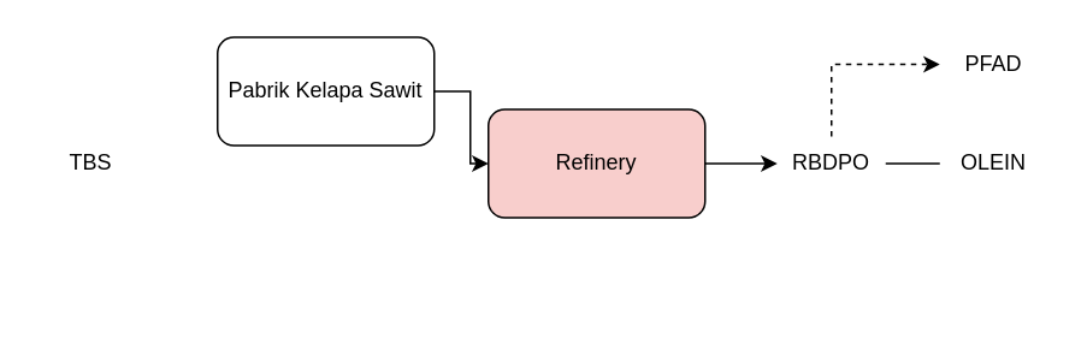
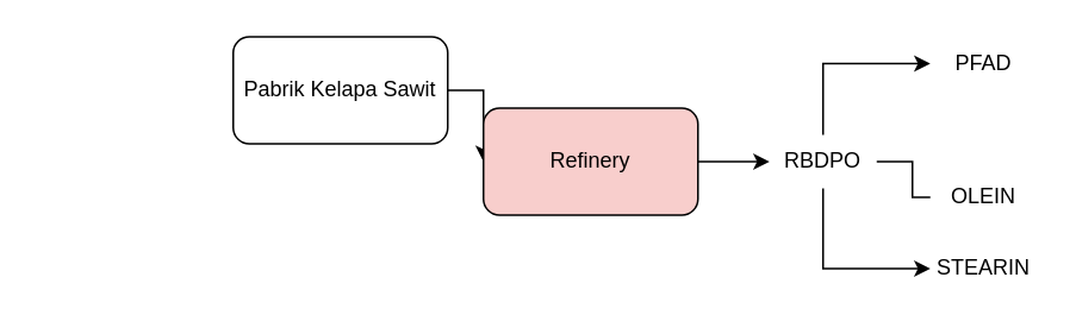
  <mxCell id="0" />
  <mxCell id="1" parent="0" />
  <mxCell id="2" style="edgeStyle=orthogonalEdgeStyle;rounded=0;orthogonalLoop=1;jettySize=auto;html=1;exitX=1;exitY=0.5;exitDx=0;exitDy=0;entryX=0;entryY=0.5;entryDx=0;entryDy=0;" parent="1" source="3" target="5" edge="1"><mxGeometry relative="1" as="geometry" /></mxCell>
- <mxCell id="3" value="Pabrik Kelapa Sawit" style="rounded=1;whiteSpace=wrap;html=1;" parent="1" vertex="1"><mxGeometry x="120" y="20" width="120" height="60" as="geometry" /></mxCell>
+ <mxCell id="3" value="Pabrik Kelapa Sawit" style="rounded=1;whiteSpace=wrap;html=1;" parent="1" vertex="1"><mxGeometry x="130" y="20" width="120" height="60" as="geometry" /></mxCell>
  <mxCell id="4" style="edgeStyle=orthogonalEdgeStyle;rounded=0;orthogonalLoop=1;jettySize=auto;html=1;exitX=1;exitY=0.5;exitDx=0;exitDy=0;entryX=0;entryY=0.5;entryDx=0;entryDy=0;" parent="1" source="5" target="10" edge="1"><mxGeometry relative="1" as="geometry" /></mxCell>
  <mxCell id="5" value="Refinery" style="rounded=1;whiteSpace=wrap;html=1;fillColor=#f8cecc;" parent="1" vertex="1"><mxGeometry x="270" y="60" width="120" height="60" as="geometry" /></mxCell>
- <mxCell id="6" value="TBS" style="text;html=1;strokeColor=none;fillColor=none;align=center;verticalAlign=middle;whiteSpace=wrap;rounded=0;" parent="1" vertex="1"><mxGeometry x="20" y="75" width="60" height="30" as="geometry" /></mxCell>
  <mxCell id="7" style="edgeStyle=orthogonalEdgeStyle;rounded=0;orthogonalLoop=1;jettySize=auto;html=1;exitX=1;exitY=0.5;exitDx=0;exitDy=0;endArrow=none;" parent="1" source="10" target="11" edge="1"><mxGeometry relative="1" as="geometry" /></mxCell>
- <mxCell id="8" style="edgeStyle=orthogonalEdgeStyle;rounded=0;orthogonalLoop=1;jettySize=auto;html=1;exitX=0.5;exitY=0;exitDx=0;exitDy=0;entryX=0;entryY=0.5;entryDx=0;entryDy=0;dashed=1;" parent="1" source="10" target="12" edge="1"><mxGeometry relative="1" as="geometry" /></mxCell>
+ <mxCell id="8" style="edgeStyle=orthogonalEdgeStyle;rounded=0;orthogonalLoop=1;jettySize=auto;html=1;exitX=0.5;exitY=0;exitDx=0;exitDy=0;entryX=0;entryY=0.5;entryDx=0;entryDy=0;" parent="1" source="10" target="12" edge="1"><mxGeometry relative="1" as="geometry" /></mxCell>
+ <mxCell id="9" style="edgeStyle=orthogonalEdgeStyle;rounded=0;orthogonalLoop=1;jettySize=auto;html=1;exitX=0.5;exitY=1;exitDx=0;exitDy=0;entryX=0;entryY=0.5;entryDx=0;entryDy=0;" parent="1" source="10" target="13" edge="1"><mxGeometry relative="1" as="geometry" /></mxCell>
  <mxCell id="10" value="RBDPO" style="text;html=1;strokeColor=none;fillColor=none;align=center;verticalAlign=middle;whiteSpace=wrap;rounded=0;" parent="1" vertex="1"><mxGeometry x="430" y="75" width="60" height="30" as="geometry" /></mxCell>
- <mxCell id="11" value="OLEIN" style="text;html=1;strokeColor=none;fillColor=none;align=center;verticalAlign=middle;whiteSpace=wrap;rounded=0;" parent="1" vertex="1"><mxGeometry x="520" y="75" width="60" height="30" as="geometry" /></mxCell>
+ <mxCell id="11" value="OLEIN" style="text;html=1;strokeColor=none;fillColor=none;align=center;verticalAlign=middle;whiteSpace=wrap;rounded=0;" parent="1" vertex="1"><mxGeometry x="520" y="95" width="60" height="30" as="geometry" /></mxCell>
  <mxCell id="12" value="PFAD" style="text;html=1;strokeColor=none;fillColor=none;align=center;verticalAlign=middle;whiteSpace=wrap;rounded=0;" parent="1" vertex="1"><mxGeometry x="520" y="20" width="60" height="30" as="geometry" /></mxCell>
+ <mxCell id="13" value="STEARIN" style="text;html=1;strokeColor=none;fillColor=none;align=center;verticalAlign=middle;whiteSpace=wrap;rounded=0;" parent="1" vertex="1"><mxGeometry x="520" y="135" width="60" height="30" as="geometry" /></mxCell>
